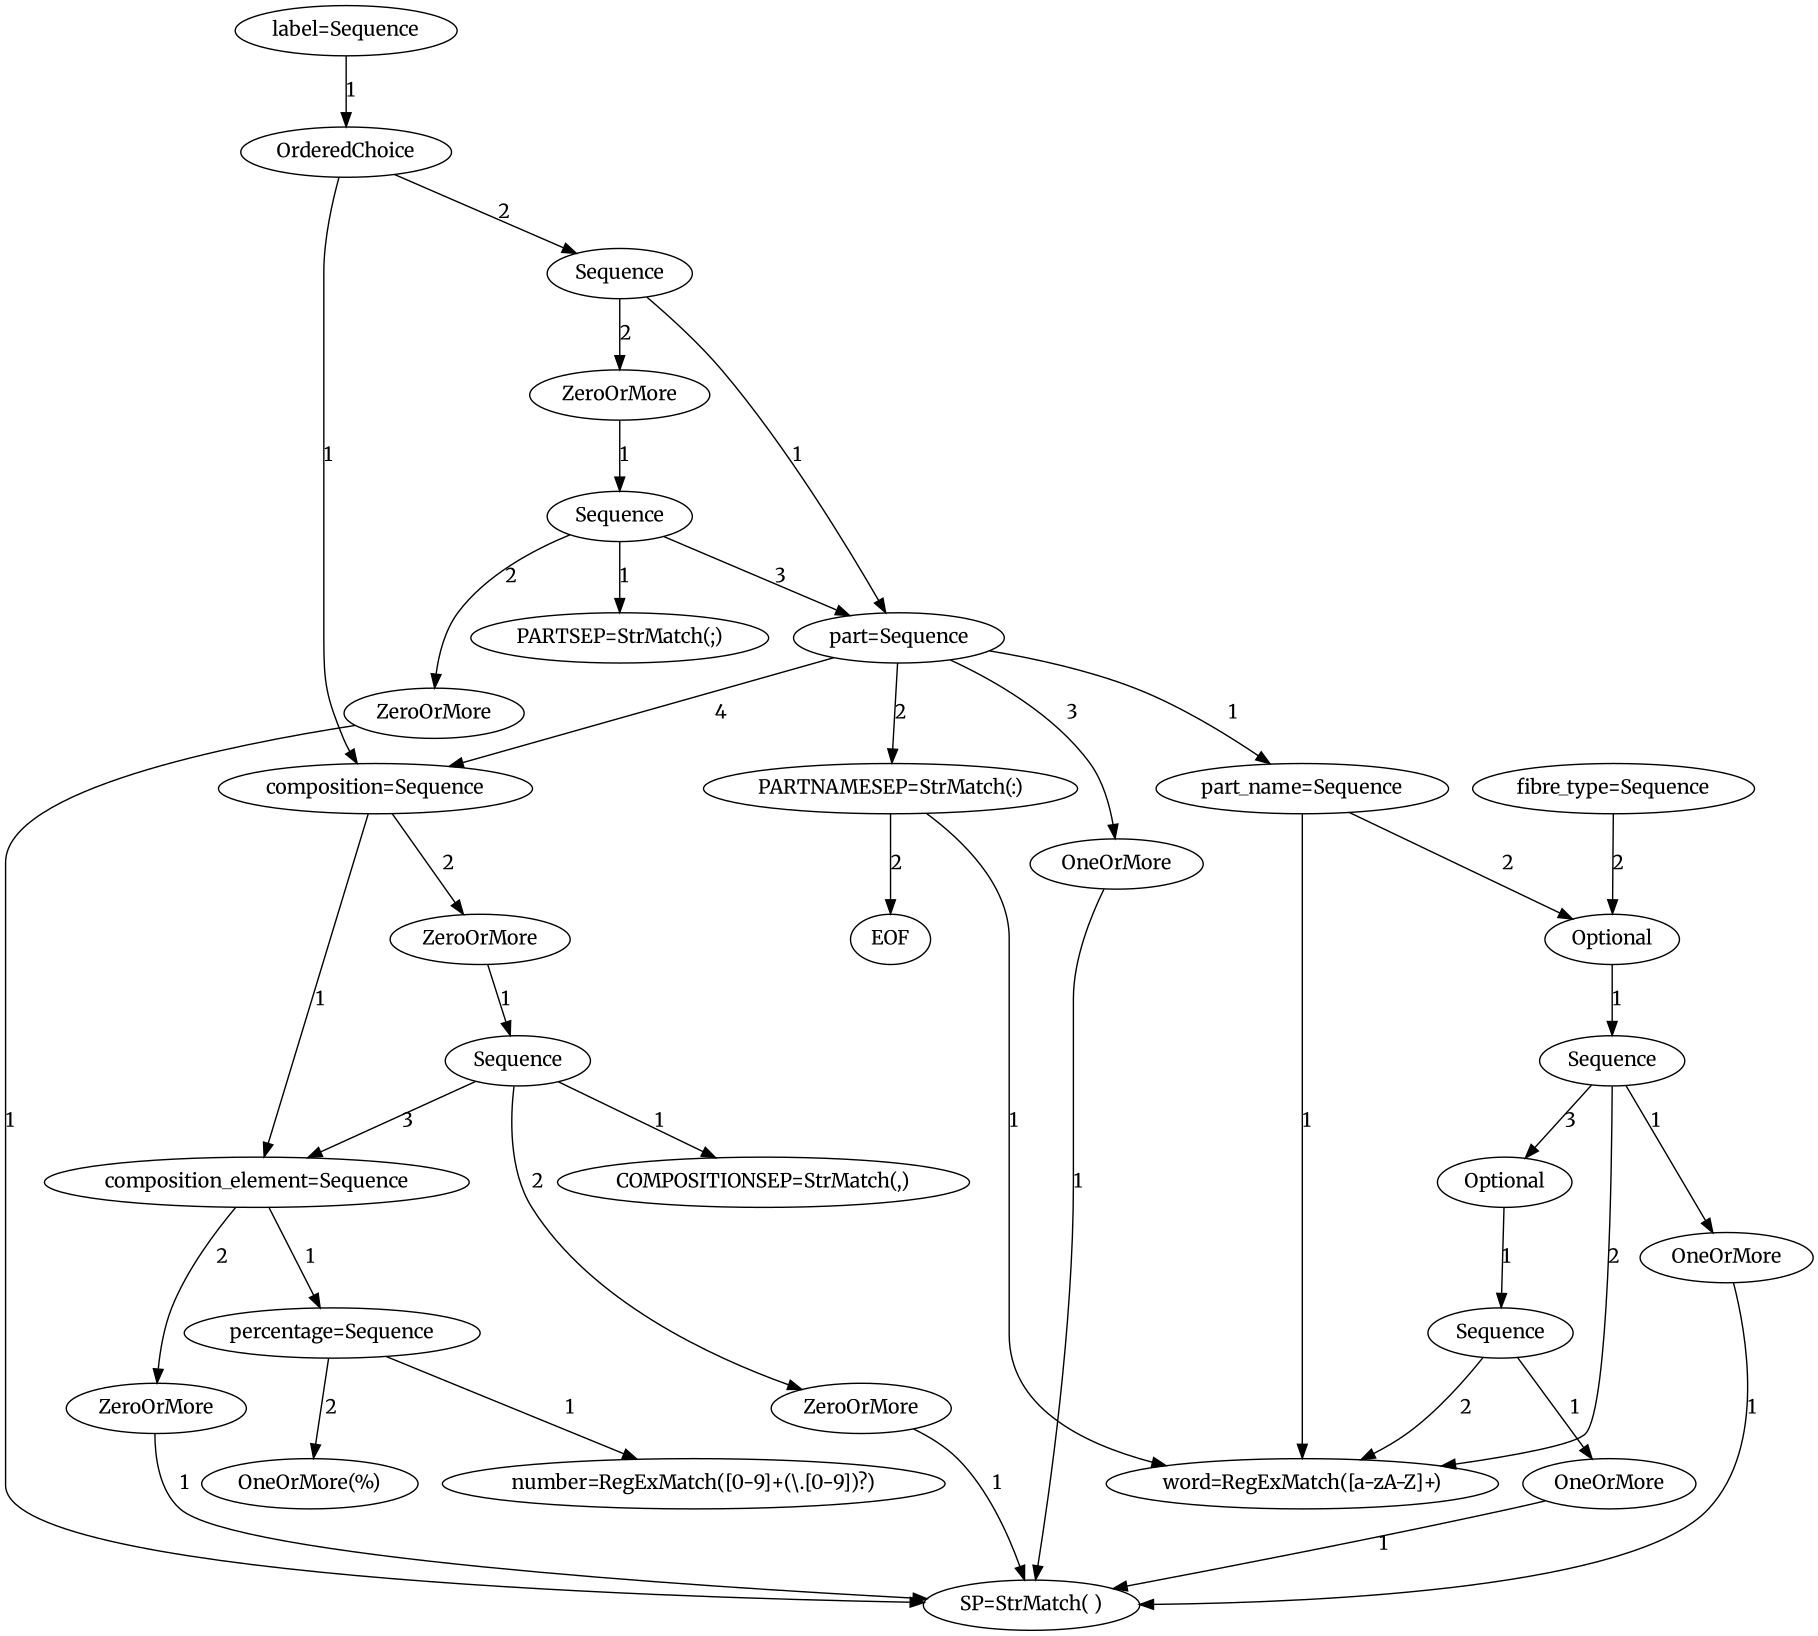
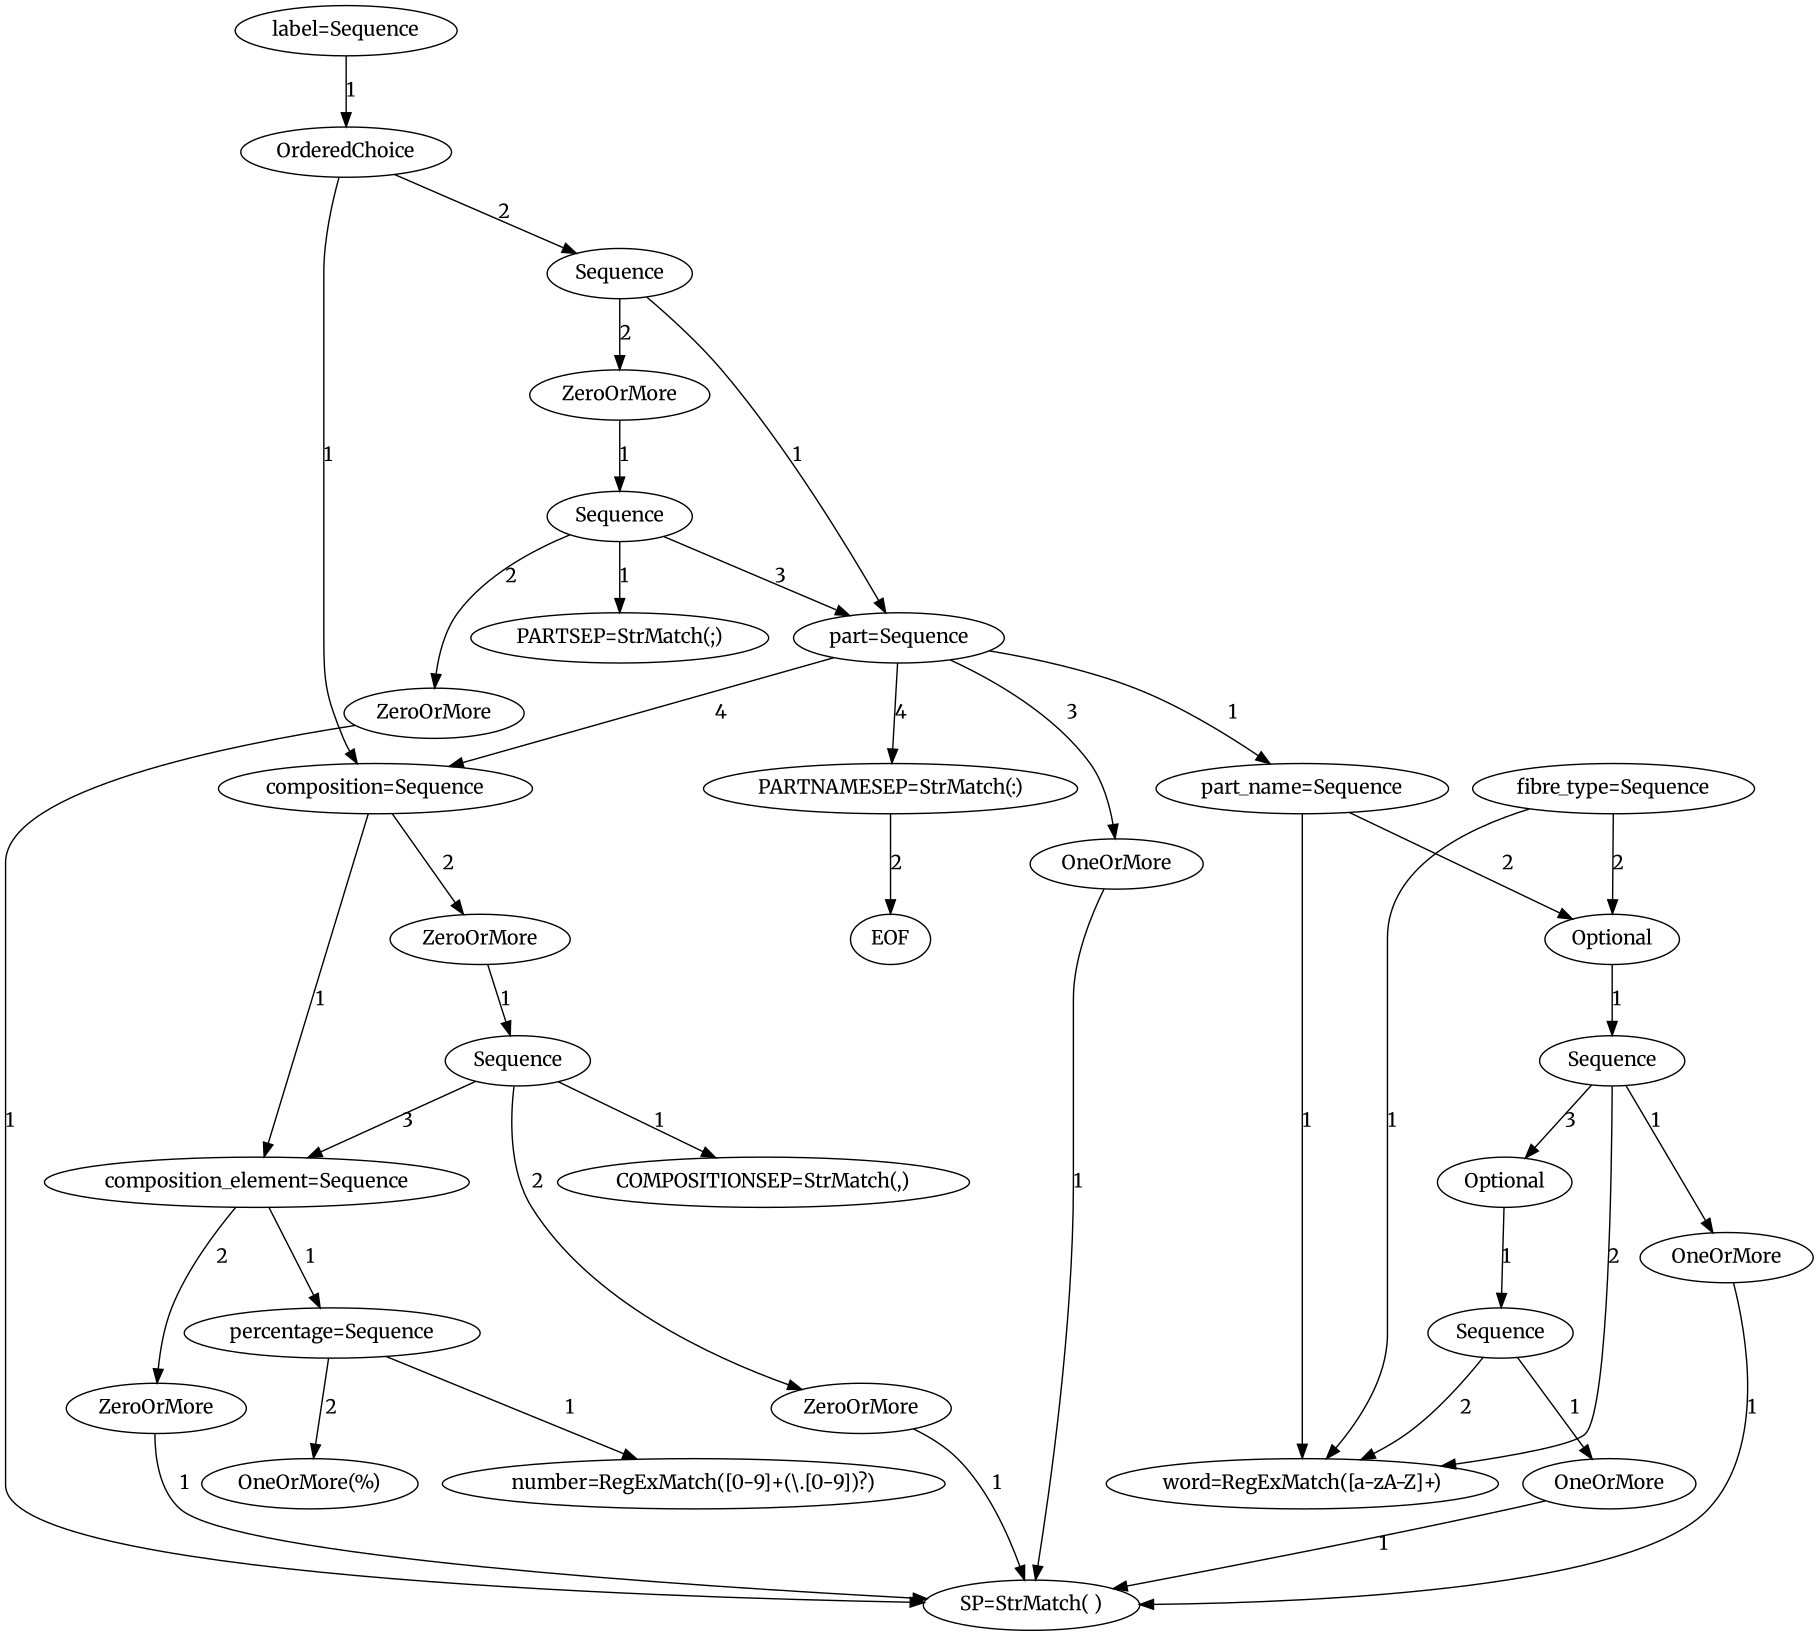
  digraph {
    fontname=Merriweather
    node [fontname=Merriweather]
    edge [fontname=Merriweather]
    n1 [label="label=Sequence"]
    n2 [label=OrderedChoice]
    n3 [label="composition=Sequence"]
    n4 [label=Sequence]
    n5 [label=EOF]
    n6 [label="composition_element=Sequence"]
    n7 [label=ZeroOrMore]
    n8 [label="part=Sequence"]
    n9 [label=ZeroOrMore]
    n10 [label="percentage=Sequence"]
    n11 [label=ZeroOrMore]
    n12 [label=Sequence]
    n13 [label="number=RegExMatch([0-9]+(\\.[0-9])?)"]
    n14 [label="OneOrMore(%)"]
    n15 [label="SP=StrMatch( )"]
    n16 [label="fibre_type=Sequence"]
    n17 [label="word=RegExMatch([a-zA-Z]+)"]
    n18 [label=Optional]
    n19 [label=Sequence]
    n20 [label=OneOrMore]
    n21 [label=Optional]
    n22 [label=Sequence]
    n23 [label=OneOrMore]
    n24 [label="COMPOSITIONSEP=StrMatch(,)"]
    n25 [label=ZeroOrMore]
    n26 [label="part_name=Sequence"]
    n27 [label="PARTNAMESEP=StrMatch(:)"]
    n28 [label=OneOrMore]
    n29 [label=Sequence]
    n30 [label="PARTSEP=StrMatch(;)"]
    n31 [label=ZeroOrMore]
    n1 -> n2 [label=1]
    n2 -> n3 [label=1]
    n2 -> n4 [label=2]
    n3 -> n6 [label=1]
    n3 -> n7 [label=2]
    n4 -> n8 [label=1]
    n4 -> n9 [label=2]
    n6 -> n10 [label=1]
    n6 -> n11 [label=2]
    n7 -> n12 [label=1]
    n8 -> n3 [label=4]
    n8 -> n26 [label=1]
-   n8 -> n27 [label=2]
+   n8 -> n27 [label=4]
    n8 -> n28 [label=3]
    n9 -> n29 [label=1]
    n10 -> n13 [label=1]
    n10 -> n14 [label=2]
    n11 -> n15 [label=1]
    n12 -> n6 [label=3]
    n12 -> n24 [label=1]
    n12 -> n25 [label=2]
-   n27 -> n17 [label=1]
+   n16 -> n17 [label=1]
    n16 -> n18 [label=2]
    n18 -> n19 [label=1]
    n19 -> n17 [label=2]
    n19 -> n20 [label=1]
    n19 -> n21 [label=3]
    n20 -> n15 [label=1]
    n21 -> n22 [label=1]
    n22 -> n17 [label=2]
    n22 -> n23 [label=1]
    n23 -> n15 [label=1]
    n25 -> n15 [label=1]
    n26 -> n17 [label=1]
    n26 -> n18 [label=2]
    n27 -> n5 [label=2]
    n28 -> n15 [label=1]
    n29 -> n8 [label=3]
    n29 -> n30 [label=1]
    n29 -> n31 [label=2]
    n31 -> n15 [label=1]
  }
